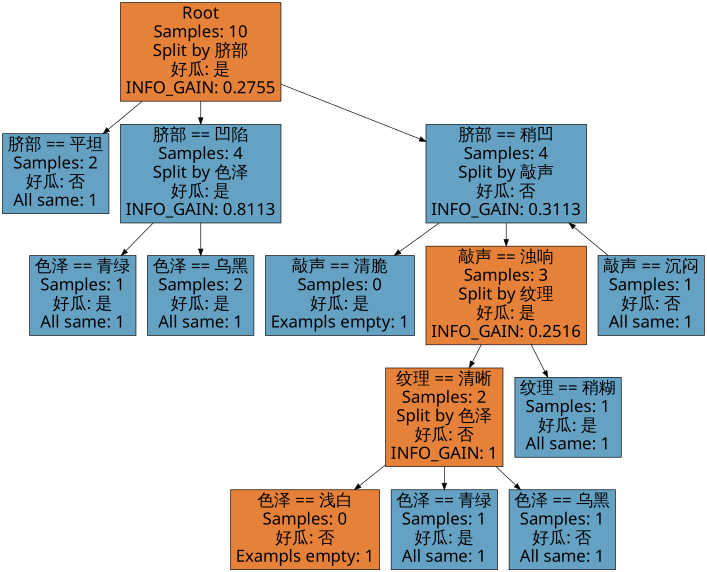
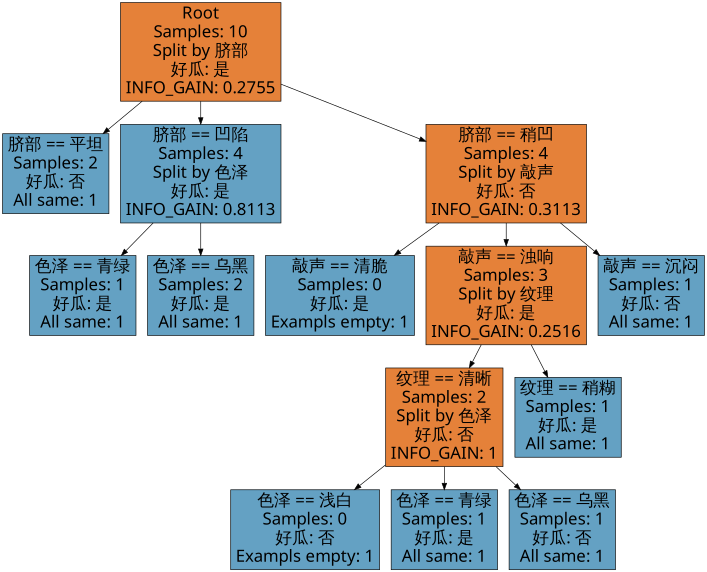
  digraph {
    node [color=black fillcolor="#64a1c3" fontname="Microsoft YaHei" fontsize=26 shape=box style=filled]
    edge [fontname="Microsoft YaHei" fontsize=26]
    n1 [fillcolor="#e58139" label="Root\nSamples: 10\nSplit by 脐部\n好瓜: 是\nINFO_GAIN: 0.2755"]
    n2 [label="脐部 == 平坦\nSamples: 2\n好瓜: 否\nAll same: 1"]
    n3 [label="脐部 == 凹陷\nSamples: 4\nSplit by 色泽\n好瓜: 是\nINFO_GAIN: 0.8113"]
-   n4 [label="脐部 == 稍凹\nSamples: 4\nSplit by 敲声\n好瓜: 否\nINFO_GAIN: 0.3113"]
+   n4 [fillcolor="#e58139" label="脐部 == 稍凹\nSamples: 4\nSplit by 敲声\n好瓜: 否\nINFO_GAIN: 0.3113"]
    n5 [label="色泽 == 青绿\nSamples: 1\n好瓜: 是\nAll same: 1"]
    n6 [label="色泽 == 乌黑\nSamples: 2\n好瓜: 是\nAll same: 1"]
    n7 [label="敲声 == 清脆\nSamples: 0\n好瓜: 是\nExampls empty: 1"]
    n8 [fillcolor="#e58139" label="敲声 == 浊响\nSamples: 3\nSplit by 纹理\n好瓜: 是\nINFO_GAIN: 0.2516"]
    n9 [label="敲声 == 沉闷\nSamples: 1\n好瓜: 否\nAll same: 1"]
    n10 [fillcolor="#e58139" label="纹理 == 清晰\nSamples: 2\nSplit by 色泽\n好瓜: 否\nINFO_GAIN: 1"]
    n11 [label="纹理 == 稍糊\nSamples: 1\n好瓜: 是\nAll same: 1"]
-   n12 [fillcolor="#e58139" label="色泽 == 浅白\nSamples: 0\n好瓜: 否\nExampls empty: 1"]
+   n12 [label="色泽 == 浅白\nSamples: 0\n好瓜: 否\nExampls empty: 1"]
    n13 [label="色泽 == 青绿\nSamples: 1\n好瓜: 是\nAll same: 1"]
    n14 [label="色泽 == 乌黑\nSamples: 1\n好瓜: 否\nAll same: 1"]
    n1 -> n2
    n1 -> n3
    n1 -> n4
    n3 -> n5
    n3 -> n6
    n4 -> n7
    n4 -> n8
-   n9 -> n4
+   n4 -> n9
    n8 -> n10
    n8 -> n11
    n10 -> n12
    n10 -> n13
    n10 -> n14
  }
